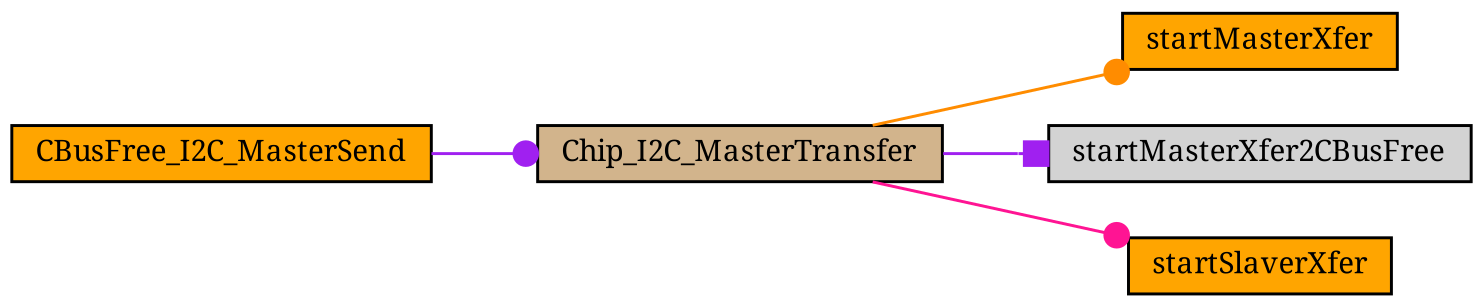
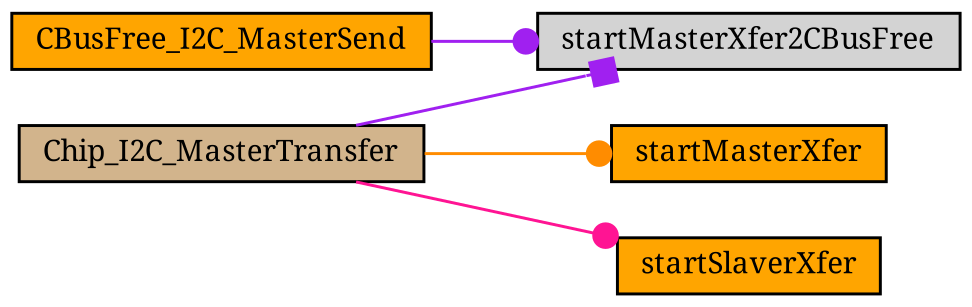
  digraph {
    fontname="Noto Serif"
    rankdir=LR
    node [color=black fillcolor=orange fontname="Noto Serif" fontsize=10 shape=record style=filled]
    edge [arrowhead=dot color=purple fontname="Noto Serif" fontsize=10 labelfontname=FreeSans labelfontsize=10 style=solid]
    n1 [fontcolor=black height=0.2 label=CBusFree_I2C_MasterSend width=0.4]
    n2 [fillcolor=tan height=0.2 label=Chip_I2C_MasterTransfer width=0.4]
    n3 [height=0.2 label=startMasterXfer width=0.4]
    n4 [fillcolor=lightgrey height=0.2 label=startMasterXfer2CBusFree width=0.4]
    n5 [height=0.2 label=startSlaverXfer width=0.4]
-   n1 -> n2
+   n1 -> n4
    n2 -> n3 [color=darkorange]
    n2 -> n4 [arrowhead=box]
    n2 -> n5 [color=deeppink]
  }
